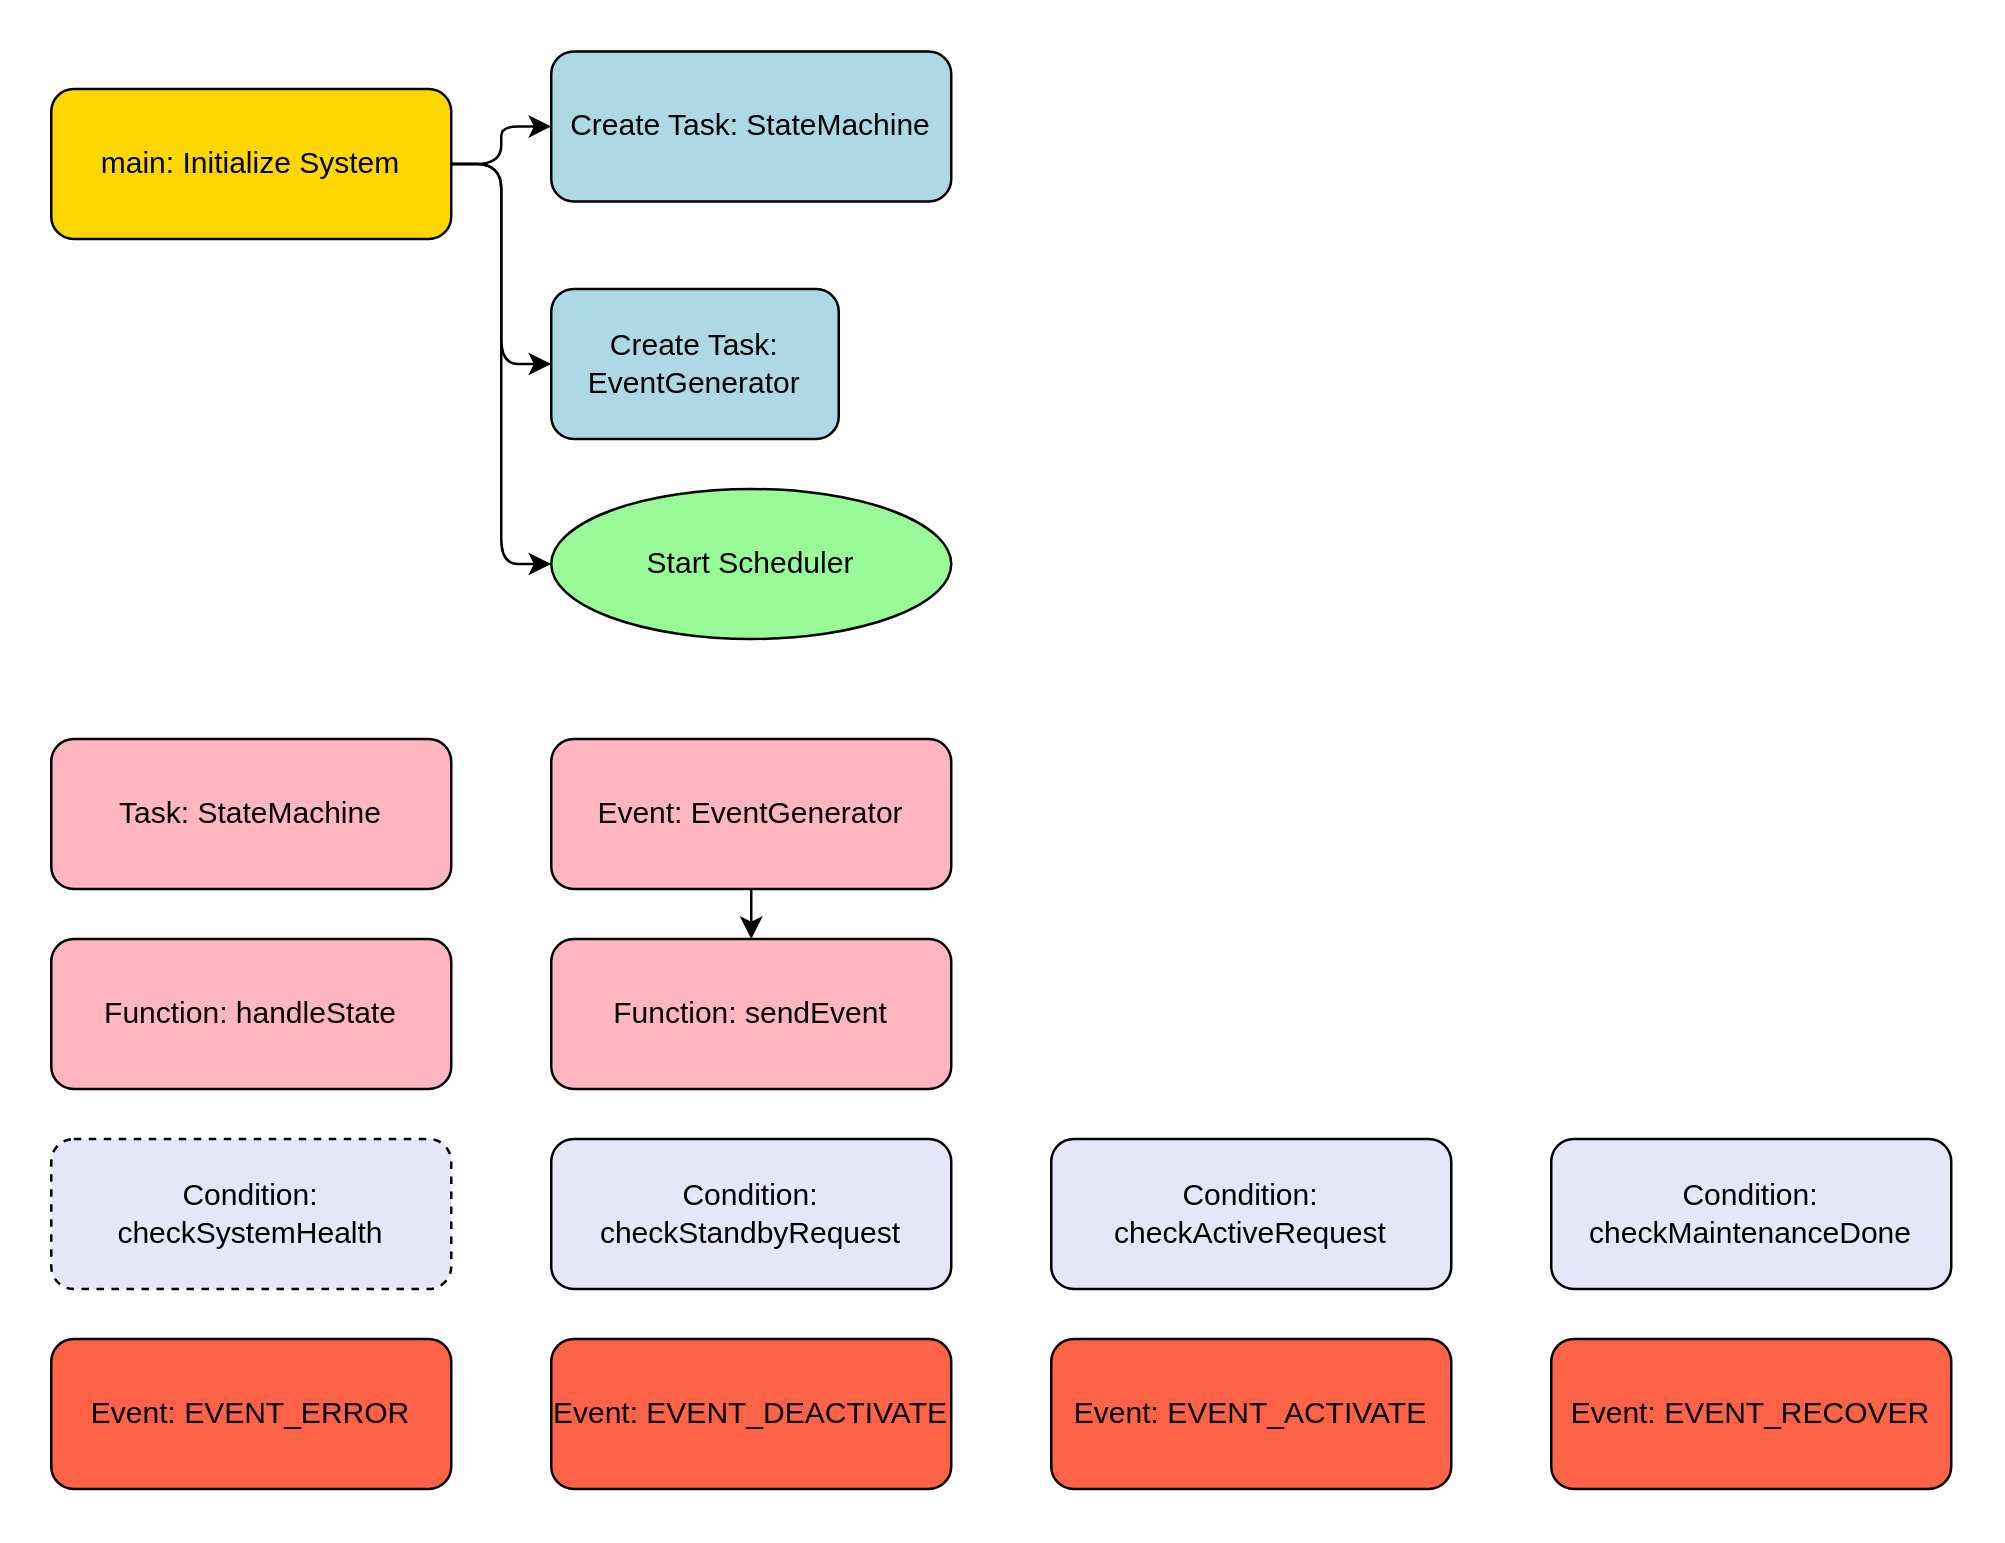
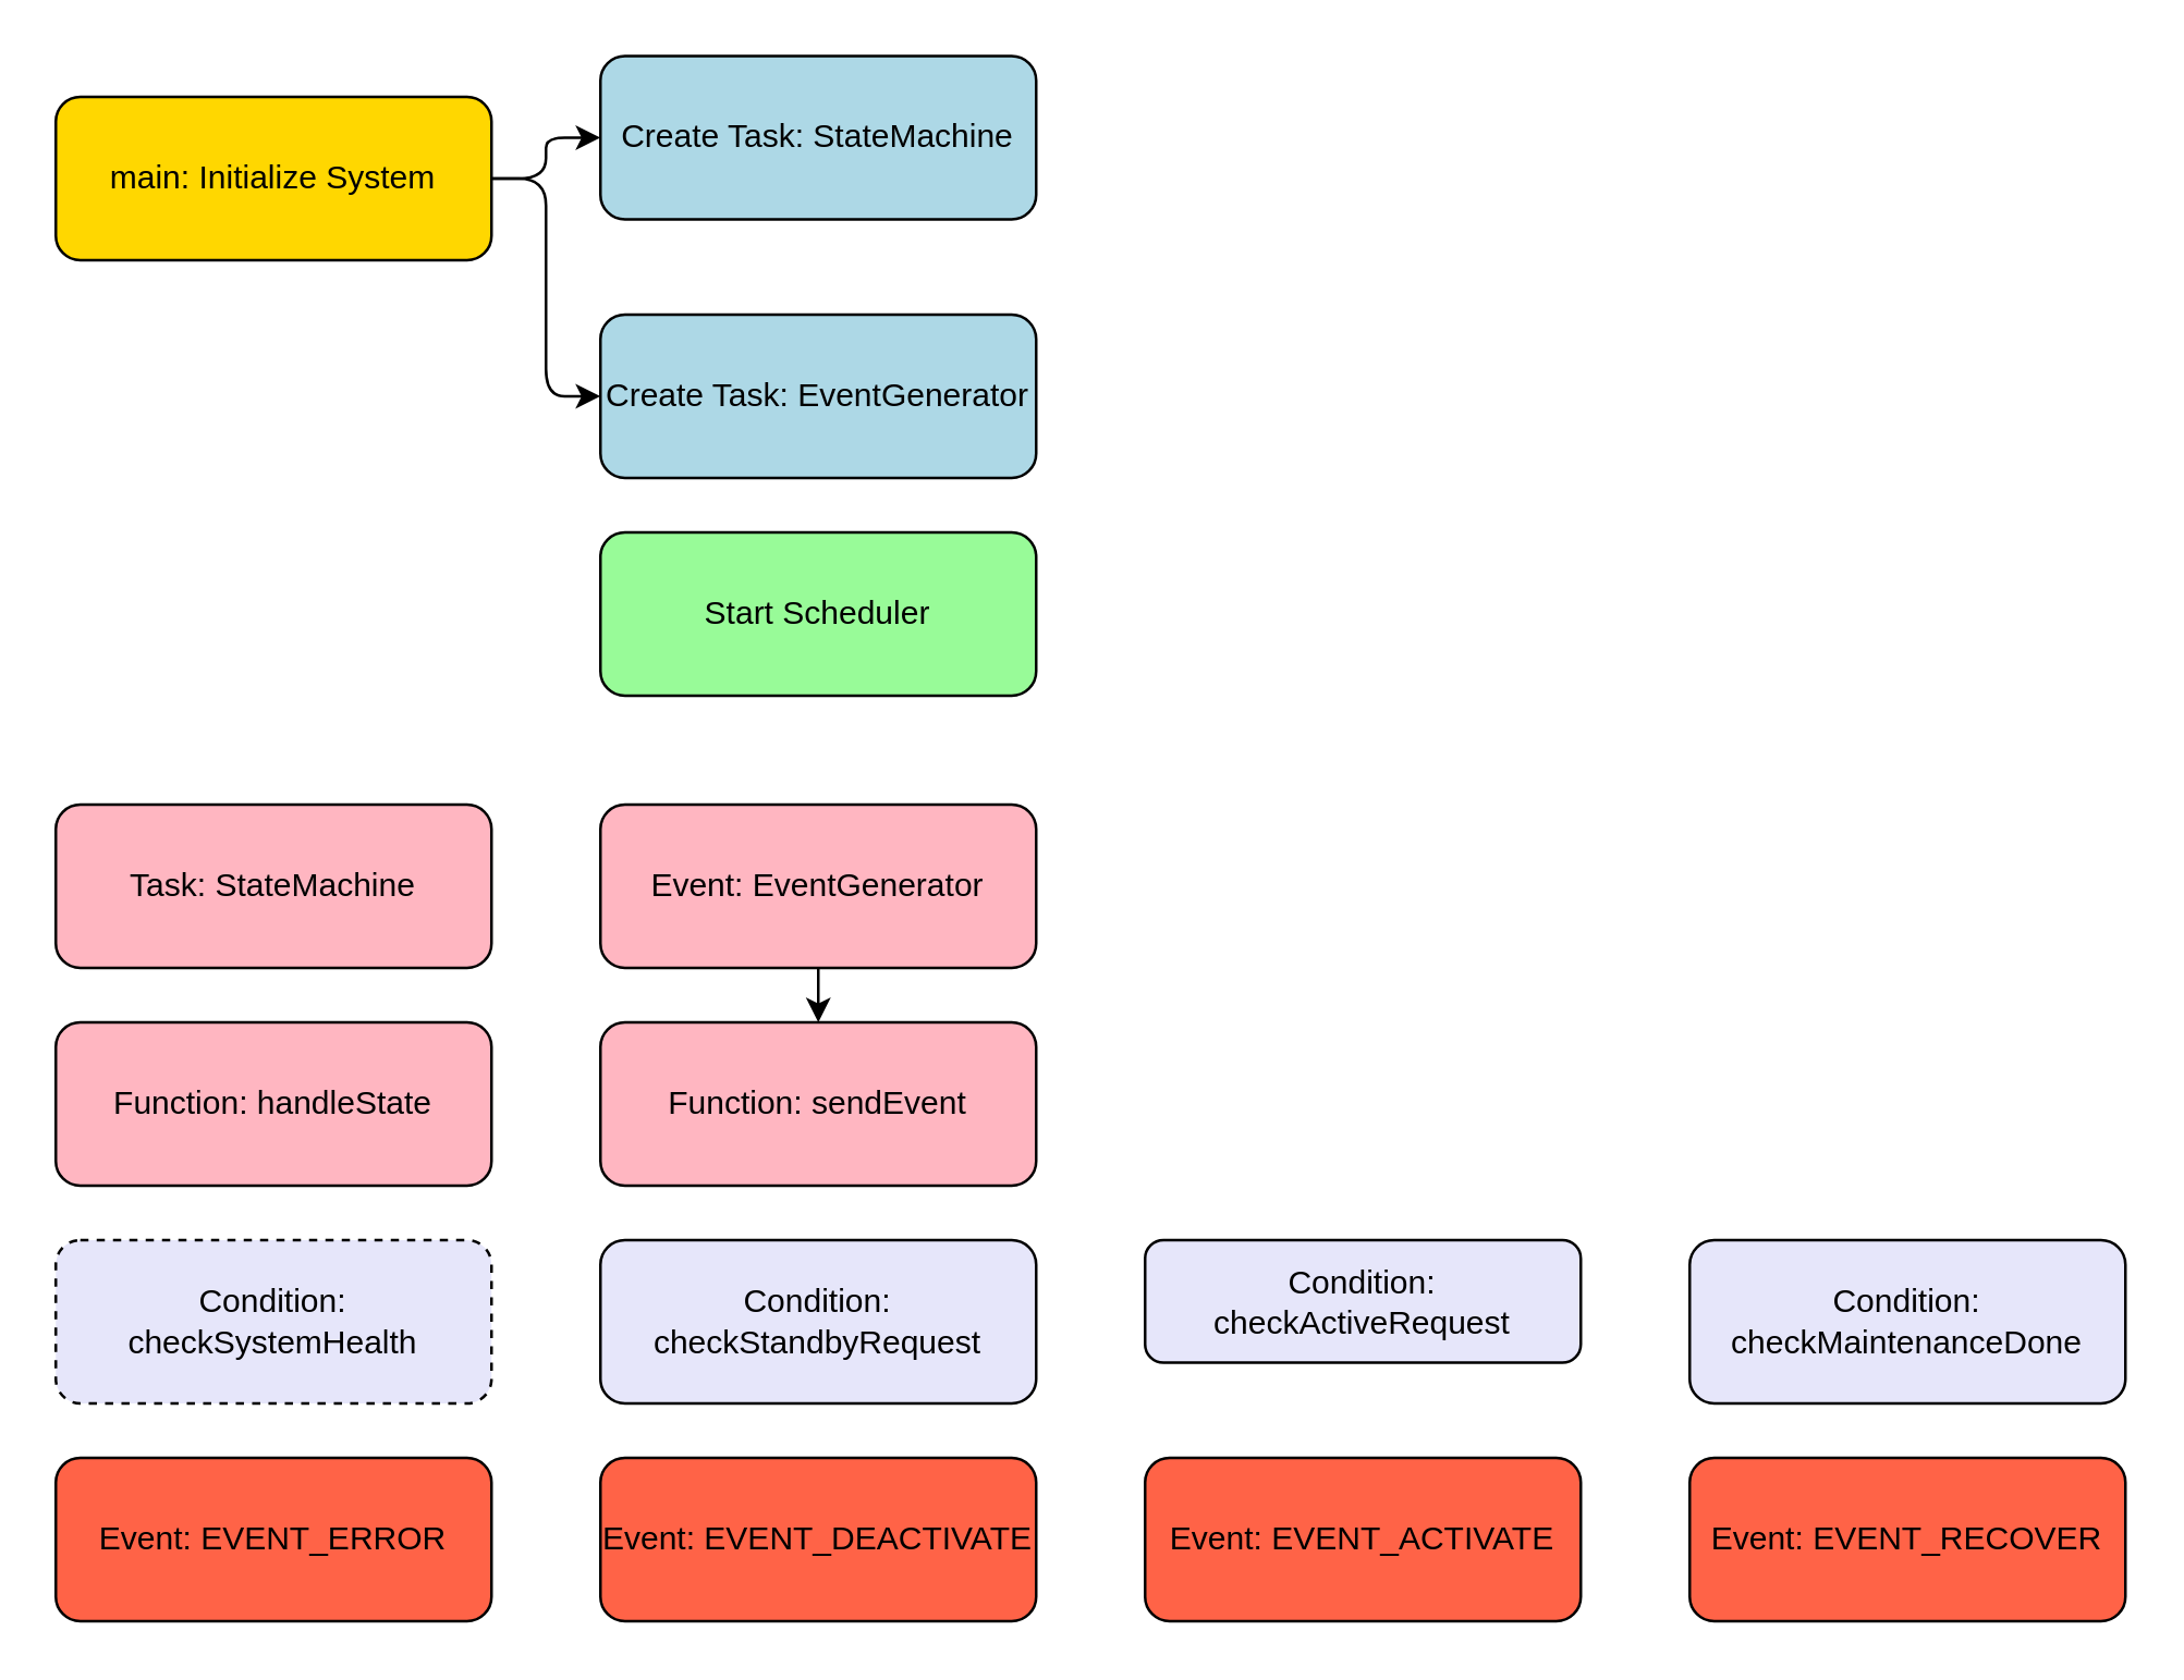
  <mxCell id="0" />
  <mxCell id="1" parent="0" />
  <mxCell id="2" value="main: Initialize System" style="rounded=1;whiteSpace=wrap;html=1;fillColor=#FFD700;" vertex="1" parent="1"><mxGeometry x="20" y="35" width="160" height="60" as="geometry" /></mxCell>
  <mxCell id="3" value="Create Task: StateMachine" style="rounded=1;whiteSpace=wrap;html=1;fillColor=#ADD8E6;" vertex="1" parent="1"><mxGeometry x="220" y="20" width="160" height="60" as="geometry" /></mxCell>
  <mxCell id="4" style="edgeStyle=elbowEdgeStyle;rounded=1;" edge="1" parent="1" source="2" target="3"><mxGeometry relative="1" as="geometry" /></mxCell>
- <mxCell id="5" value="Create Task: EventGenerator" style="rounded=1;whiteSpace=wrap;html=1;fillColor=#ADD8E6;" vertex="1" parent="1"><mxGeometry x="220" y="115" width="115" height="60" as="geometry" /></mxCell>
+ <mxCell id="5" value="Create Task: EventGenerator" style="rounded=1;whiteSpace=wrap;html=1;fillColor=#ADD8E6;" vertex="1" parent="1"><mxGeometry x="220" y="115" width="160" height="60" as="geometry" /></mxCell>
  <mxCell id="6" style="edgeStyle=elbowEdgeStyle;rounded=1;" edge="1" parent="1" source="2" target="5"><mxGeometry relative="1" as="geometry" /></mxCell>
- <mxCell id="7" value="Start Scheduler" style="ellipse;whiteSpace=wrap;html=1;fillColor=#98FB98;" vertex="1" parent="1"><mxGeometry x="220" y="195" width="160" height="60" as="geometry" /></mxCell>
- <mxCell id="8" style="edgeStyle=elbowEdgeStyle;rounded=1;" edge="1" parent="1" source="2" target="7"><mxGeometry relative="1" as="geometry" /></mxCell>
+ <mxCell id="7" value="Start Scheduler" style="rounded=1;whiteSpace=wrap;html=1;fillColor=#98FB98;" vertex="1" parent="1"><mxGeometry x="220" y="195" width="160" height="60" as="geometry" /></mxCell>
  <mxCell id="9" value="Task: StateMachine" style="rounded=1;whiteSpace=wrap;html=1;fillColor=#FFB6C1;" vertex="1" parent="1"><mxGeometry x="20" y="295" width="160" height="60" as="geometry" /></mxCell>
  <mxCell id="10" value="Event: EventGenerator" style="rounded=1;whiteSpace=wrap;html=1;fillColor=#FFB6C1;" vertex="1" parent="1"><mxGeometry x="220" y="295" width="160" height="60" as="geometry" /></mxCell>
  <mxCell id="11" value="Function: handleState" style="rounded=1;whiteSpace=wrap;html=1;fillColor=#FFB6C1;" vertex="1" parent="1"><mxGeometry x="20" y="375" width="160" height="60" as="geometry" /></mxCell>
  <mxCell id="12" value="Function: sendEvent" style="rounded=1;whiteSpace=wrap;html=1;fillColor=#FFB6C1;" vertex="1" parent="1"><mxGeometry x="220" y="375" width="160" height="60" as="geometry" /></mxCell>
  <mxCell id="13" style="edgeStyle=elbowEdgeStyle;rounded=1;" edge="1" parent="1" source="10" target="12"><mxGeometry relative="1" as="geometry" /></mxCell>
  <mxCell id="14" value="Condition: checkSystemHealth" style="rounded=1;whiteSpace=wrap;html=1;fillColor=#E6E6FA;dashed=1;" vertex="1" parent="1"><mxGeometry x="20" y="455" width="160" height="60" as="geometry" /></mxCell>
  <mxCell id="15" value="Condition: checkStandbyRequest" style="rounded=1;whiteSpace=wrap;html=1;fillColor=#E6E6FA;" vertex="1" parent="1"><mxGeometry x="220" y="455" width="160" height="60" as="geometry" /></mxCell>
- <mxCell id="16" value="Condition: checkActiveRequest" style="rounded=1;whiteSpace=wrap;html=1;fillColor=#E6E6FA;" vertex="1" parent="1"><mxGeometry x="420" y="455" width="160" height="60" as="geometry" /></mxCell>
+ <mxCell id="16" value="Condition: checkActiveRequest" style="rounded=1;whiteSpace=wrap;html=1;fillColor=#E6E6FA;" vertex="1" parent="1"><mxGeometry x="420" y="455" width="160" height="45" as="geometry" /></mxCell>
  <mxCell id="17" value="Condition: checkMaintenanceDone" style="rounded=1;whiteSpace=wrap;html=1;fillColor=#E6E6FA;" vertex="1" parent="1"><mxGeometry x="620" y="455" width="160" height="60" as="geometry" /></mxCell>
  <mxCell id="18" value="Event: EVENT_ERROR" style="rounded=1;whiteSpace=wrap;html=1;fillColor=#FF6347;" vertex="1" parent="1"><mxGeometry x="20" y="535" width="160" height="60" as="geometry" /></mxCell>
  <mxCell id="19" value="Event: EVENT_DEACTIVATE" style="rounded=1;whiteSpace=wrap;html=1;fillColor=#FF6347;" vertex="1" parent="1"><mxGeometry x="220" y="535" width="160" height="60" as="geometry" /></mxCell>
  <mxCell id="20" value="Event: EVENT_ACTIVATE" style="rounded=1;whiteSpace=wrap;html=1;fillColor=#FF6347;" vertex="1" parent="1"><mxGeometry x="420" y="535" width="160" height="60" as="geometry" /></mxCell>
  <mxCell id="21" value="Event: EVENT_RECOVER" style="rounded=1;whiteSpace=wrap;html=1;fillColor=#FF6347;" vertex="1" parent="1"><mxGeometry x="620" y="535" width="160" height="60" as="geometry" /></mxCell>
